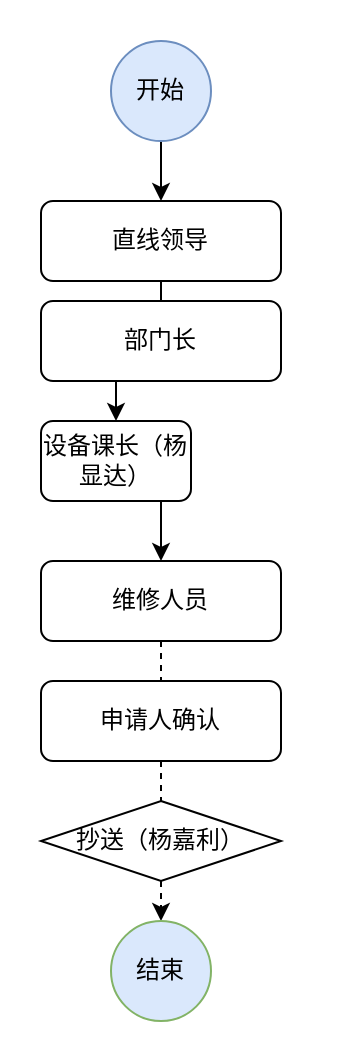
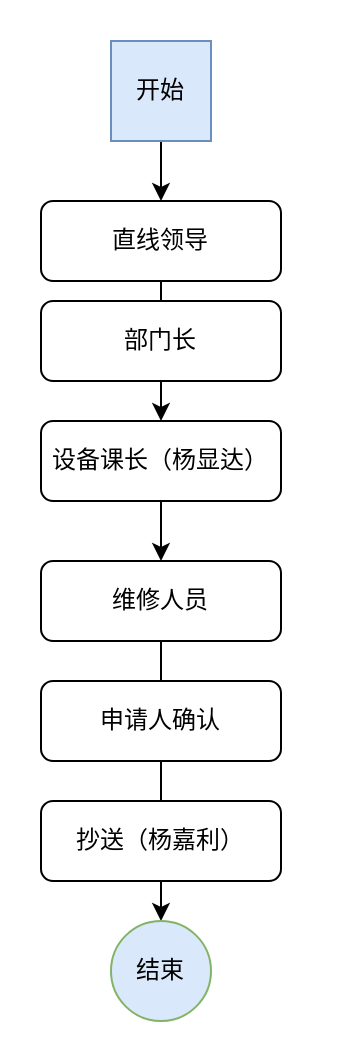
  <mxCell id="0" />
  <mxCell id="1" parent="0" />
  <mxCell id="2" style="edgeStyle=orthogonalEdgeStyle;rounded=0;orthogonalLoop=1;jettySize=auto;html=1;exitX=0.5;exitY=1;exitDx=0;exitDy=0;entryX=0.5;entryY=0;entryDx=0;entryDy=0;" edge="1" parent="1" source="3" target="12"><mxGeometry relative="1" as="geometry" /></mxCell>
  <mxCell id="3" value="直线领导" style="rounded=1;whiteSpace=wrap;html=1;fontSize=12;glass=0;strokeWidth=1;shadow=0;" vertex="1" parent="1"><mxGeometry x="20" y="100" width="120" height="40" as="geometry" /></mxCell>
- <mxCell id="4" style="edgeStyle=orthogonalEdgeStyle;rounded=0;orthogonalLoop=1;jettySize=auto;html=1;exitX=0.5;exitY=1;exitDx=0;exitDy=0;dashed=1;" edge="1" parent="1" source="5" target="8"><mxGeometry relative="1" as="geometry" /></mxCell>
+ <mxCell id="4" style="edgeStyle=orthogonalEdgeStyle;rounded=0;orthogonalLoop=1;jettySize=auto;html=1;exitX=0.5;exitY=1;exitDx=0;exitDy=0;" edge="1" parent="1" source="5" target="8"><mxGeometry relative="1" as="geometry" /></mxCell>
  <mxCell id="5" value="维修人员" style="rounded=1;whiteSpace=wrap;html=1;fontSize=12;glass=0;strokeWidth=1;shadow=0;" vertex="1" parent="1"><mxGeometry x="20" y="280" width="120" height="40" as="geometry" /></mxCell>
  <mxCell id="6" style="edgeStyle=orthogonalEdgeStyle;rounded=0;orthogonalLoop=1;jettySize=auto;html=1;exitX=0.5;exitY=1;exitDx=0;exitDy=0;entryX=0.5;entryY=0;entryDx=0;entryDy=0;" edge="1" parent="1" source="7" target="3"><mxGeometry relative="1" as="geometry" /></mxCell>
- <mxCell id="7" value="开始" style="ellipse;whiteSpace=wrap;html=1;aspect=fixed;fillColor=#dae8fc;strokeColor=#6c8ebf;" vertex="1" parent="1"><mxGeometry x="55" y="20" width="50" height="50" as="geometry" /></mxCell>
+ <mxCell id="7" value="开始" style="whiteSpace=wrap;html=1;aspect=fixed;fillColor=#dae8fc;strokeColor=#6c8ebf;rounded=0;" vertex="1" parent="1"><mxGeometry x="55" y="20" width="50" height="50" as="geometry" /></mxCell>
  <mxCell id="8" value="结束" style="ellipse;whiteSpace=wrap;html=1;aspect=fixed;fillColor=#dae8fc;strokeColor=#82b366;" vertex="1" parent="1"><mxGeometry x="55" y="460" width="50" height="50" as="geometry" /></mxCell>
  <mxCell id="9" value="&lt;mxGraphModel&gt;&lt;root&gt;&lt;mxCell id=“0”/&gt;&lt;mxCell id=“1” parent=“0”/&gt;&lt;mxCell id=“2” value=“直线领导” style=“rounded=1;whiteSpace=wrap;html=1;fontSize=12;glass=0;strokeWidth=1;shadow=0;” vertex=“1” parent=“1”&gt;&lt;mxGeometry x=“160” y=“140” width=“120” height=“40” as=“geometry”/&gt;&lt;/mxCell&gt;&lt;/root&gt;&lt;/mxGraphModel&gt;" style="text;whiteSpace=wrap;html=1;" vertex="1" parent="1"><mxGeometry x="100" y="340" width="60" height="50" as="geometry" /></mxCell>
  <mxCell id="10" value="&lt;mxGraphModel&gt;&lt;root&gt;&lt;mxCell id=“0”/&gt;&lt;mxCell id=“1” parent=“0”/&gt;&lt;mxCell id=“2” value=“直线领导” style=“rounded=1;whiteSpace=wrap;html=1;fontSize=12;glass=0;strokeWidth=1;shadow=0;” vertex=“1” parent=“1”&gt;&lt;mxGeometry x=“160” y=“80” width=“120” height=“40” as=“geometry”/&gt;&lt;/mxCell&gt;&lt;/root&gt;&lt;/mxGraphModel&gt;" style="text;whiteSpace=wrap;html=1;" vertex="1" parent="1"><mxGeometry x="80" y="310" width="60" height="50" as="geometry" /></mxCell>
  <mxCell id="11" style="edgeStyle=orthogonalEdgeStyle;rounded=0;orthogonalLoop=1;jettySize=auto;html=1;exitX=0.5;exitY=1;exitDx=0;exitDy=0;entryX=0.5;entryY=0;entryDx=0;entryDy=0;" edge="1" parent="1" source="12" target="5"><mxGeometry relative="1" as="geometry" /></mxCell>
- <mxCell id="12" value="&lt;p class=&quot;MsoNormal&quot;&gt;设备课长（杨显达）&lt;/p&gt;" style="rounded=1;whiteSpace=wrap;html=1;fontSize=12;glass=0;strokeWidth=1;shadow=0;" vertex="1" parent="1"><mxGeometry x="20" y="210" width="75" height="40" as="geometry" /></mxCell>
+ <mxCell id="12" value="&lt;p class=&quot;MsoNormal&quot;&gt;设备课长（杨显达）&lt;/p&gt;" style="rounded=1;whiteSpace=wrap;html=1;fontSize=12;glass=0;strokeWidth=1;shadow=0;" vertex="1" parent="1"><mxGeometry x="20" y="210" width="120" height="40" as="geometry" /></mxCell>
  <mxCell id="13" value="申请人确认" style="rounded=1;whiteSpace=wrap;html=1;fontSize=12;glass=0;strokeWidth=1;shadow=0;" vertex="1" parent="1"><mxGeometry x="20" y="340" width="120" height="40" as="geometry" /></mxCell>
- <mxCell id="14" value="&lt;font&gt;抄送（&lt;/font&gt;&lt;font&gt;杨嘉利&lt;/font&gt;&lt;span style=&quot;background-color: initial;&quot;&gt;）&lt;/span&gt;" style="rhombus;whiteSpace=wrap;html=1;fontSize=12;glass=0;strokeWidth=1;shadow=0;" vertex="1" parent="1"><mxGeometry x="20" y="400" width="120" height="40" as="geometry" /></mxCell>
+ <mxCell id="14" value="&lt;font&gt;抄送（&lt;/font&gt;&lt;font&gt;杨嘉利&lt;/font&gt;&lt;span style=&quot;background-color: initial;&quot;&gt;）&lt;/span&gt;" style="rounded=1;whiteSpace=wrap;html=1;fontSize=12;glass=0;strokeWidth=1;shadow=0;" vertex="1" parent="1"><mxGeometry x="20" y="400" width="120" height="40" as="geometry" /></mxCell>
  <mxCell id="15" value="部门长" style="rounded=1;whiteSpace=wrap;html=1;fontSize=12;glass=0;strokeWidth=1;shadow=0;" vertex="1" parent="1"><mxGeometry x="20" y="150" width="120" height="40" as="geometry" /></mxCell>
